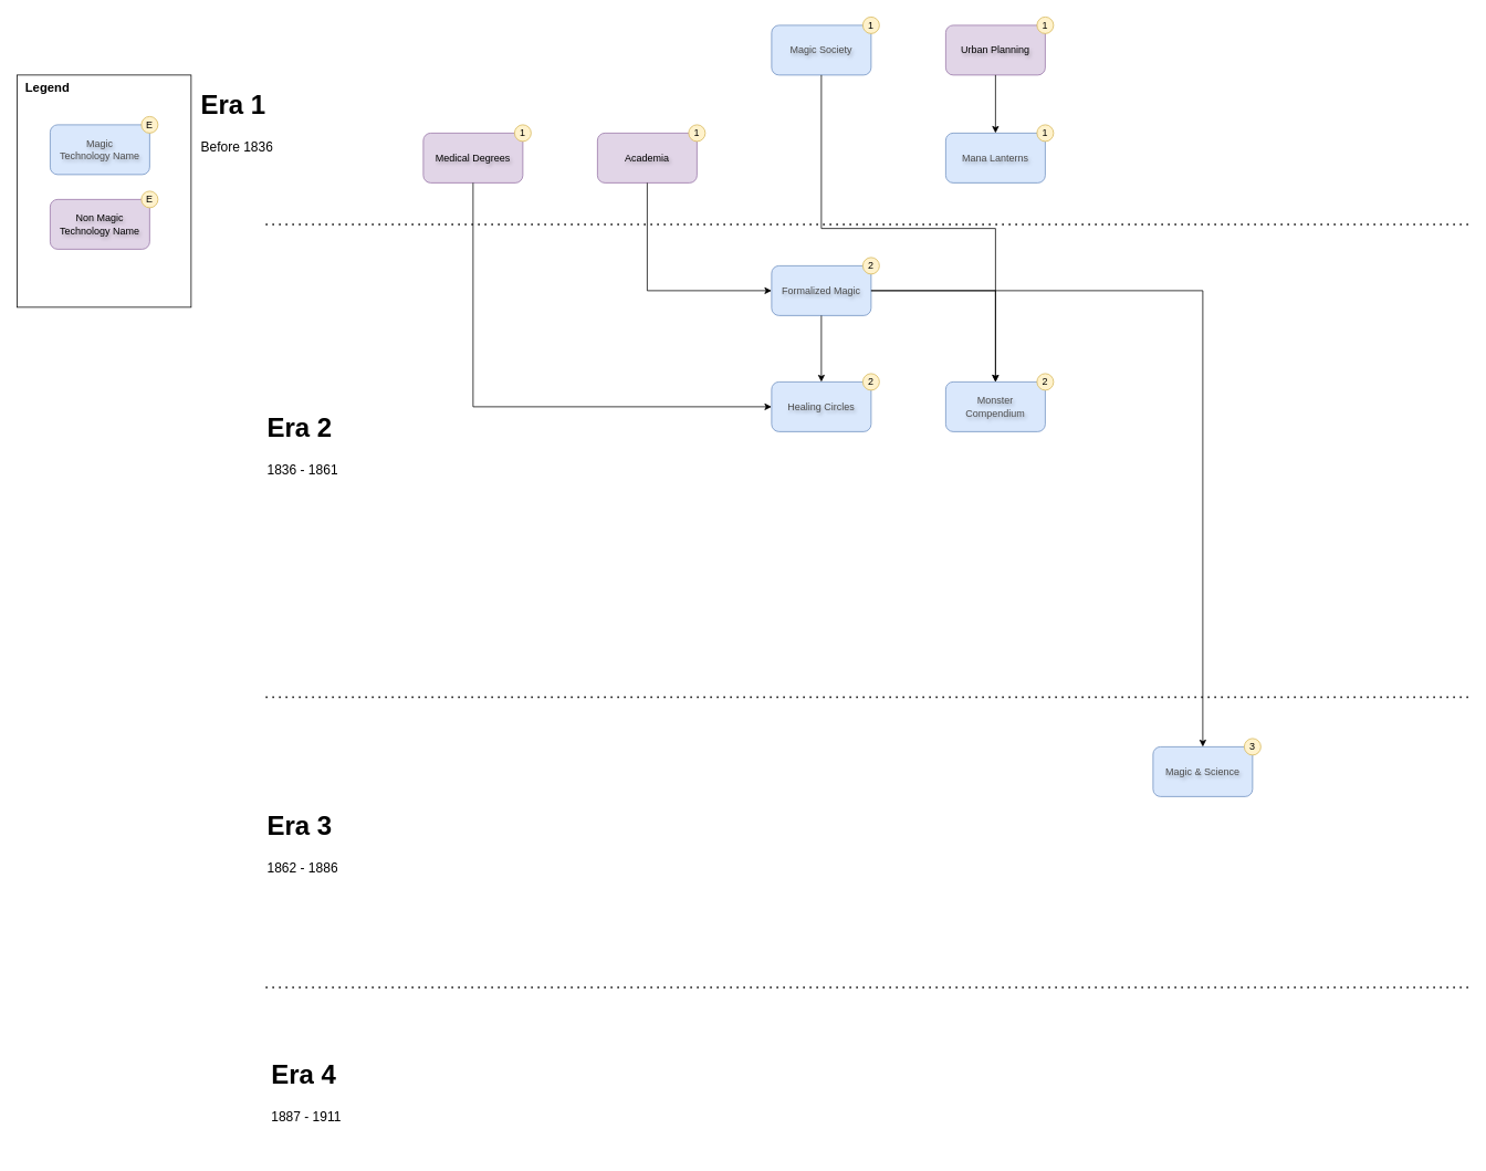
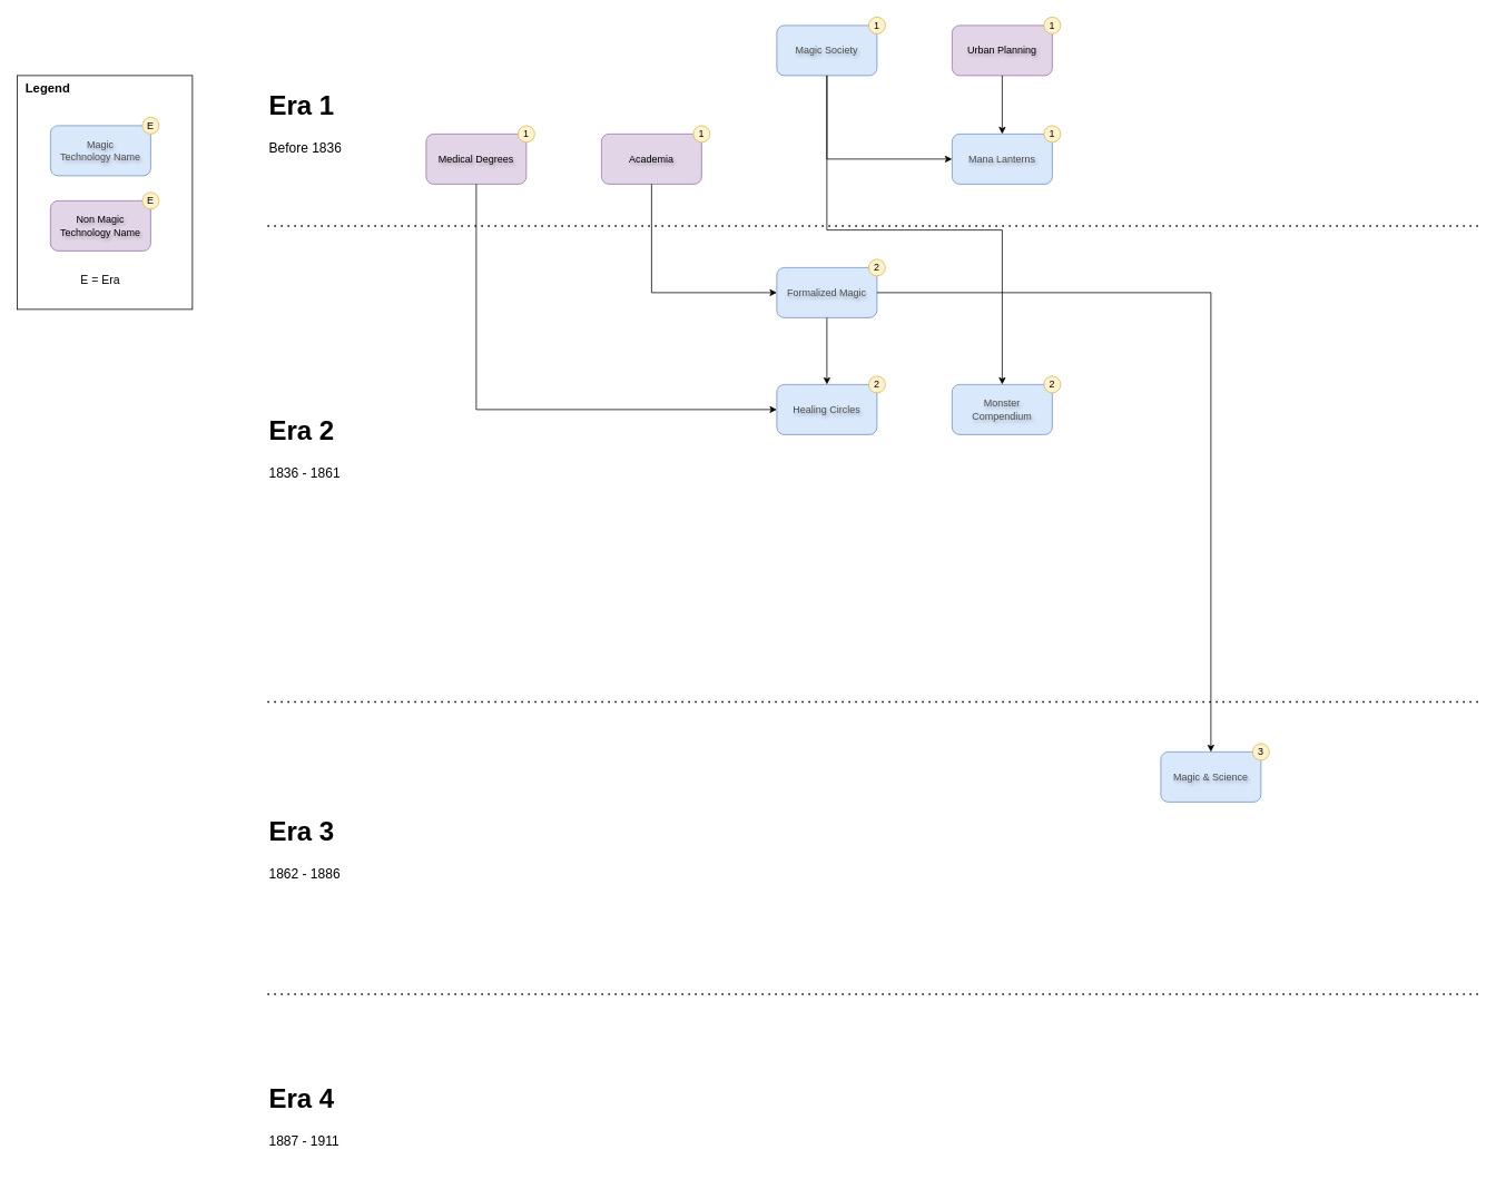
  <mxCell id="0" />
  <mxCell id="1" parent="0" />
  <mxCell id="2" value="&lt;font style=&quot;font-size: 15px;&quot;&gt;&lt;b&gt;&amp;nbsp; Legend&lt;/b&gt;&lt;/font&gt;" style="rounded=0;whiteSpace=wrap;html=1;align=left;verticalAlign=top;" parent="1" vertex="1"><mxGeometry x="20" y="90" width="210" height="280" as="geometry" /></mxCell>
  <mxCell id="3" value="" style="group;" parent="1" vertex="1" connectable="0"><mxGeometry x="930" y="20" width="130" height="70" as="geometry" /></mxCell>
  <mxCell id="4" value="Magic Society" style="rounded=1;whiteSpace=wrap;html=1;fillColor=#dae8fc;strokeColor=#6c8ebf;textShadow=1;fontColor=light-dark(#4D4D4D, #000000);" parent="3" vertex="1"><mxGeometry y="10" width="120" height="60" as="geometry" /></mxCell>
  <mxCell id="5" value="1" style="ellipse;whiteSpace=wrap;html=1;aspect=fixed;fillColor=#fff2cc;strokeColor=#d6b656;fontColor=#000000;" parent="3" vertex="1"><mxGeometry x="110" width="20" height="20" as="geometry" /></mxCell>
  <mxCell id="6" value="" style="group;" parent="1" vertex="1" connectable="0"><mxGeometry x="1140" y="150" width="130" height="70" as="geometry" /></mxCell>
  <mxCell id="7" value="Mana Lanterns" style="rounded=1;whiteSpace=wrap;html=1;fillColor=#dae8fc;strokeColor=#6c8ebf;textShadow=1;fontColor=light-dark(#4D4D4D, #000000);" parent="6" vertex="1"><mxGeometry y="10" width="120" height="60" as="geometry" /></mxCell>
  <mxCell id="8" value="1" style="ellipse;whiteSpace=wrap;html=1;aspect=fixed;fillColor=#fff2cc;strokeColor=#d6b656;fontColor=#000000;" parent="6" vertex="1"><mxGeometry x="110" width="20" height="20" as="geometry" /></mxCell>
  <mxCell id="9" value="" style="group;" parent="1" vertex="1" connectable="0"><mxGeometry x="930" y="310" width="130" height="70" as="geometry" /></mxCell>
  <mxCell id="10" value="Formalized Magic" style="rounded=1;whiteSpace=wrap;html=1;fillColor=#dae8fc;strokeColor=#6c8ebf;textShadow=1;fontColor=light-dark(#4D4D4D, #000000);" parent="9" vertex="1"><mxGeometry y="10" width="120" height="60" as="geometry" /></mxCell>
  <mxCell id="11" value="2" style="ellipse;whiteSpace=wrap;html=1;aspect=fixed;fillColor=#fff2cc;strokeColor=#d6b656;fontColor=#000000;" parent="9" vertex="1"><mxGeometry x="110" width="20" height="20" as="geometry" /></mxCell>
+ <mxCell id="12" style="edgeStyle=orthogonalEdgeStyle;rounded=0;orthogonalLoop=1;jettySize=auto;html=1;entryX=0;entryY=0.5;entryDx=0;entryDy=0;" parent="1" source="4" target="7" edge="1"><mxGeometry relative="1" as="geometry"><Array as="points"><mxPoint x="990" y="190" /></Array></mxGeometry></mxCell>
  <mxCell id="13" style="edgeStyle=orthogonalEdgeStyle;rounded=0;orthogonalLoop=1;jettySize=auto;html=1;exitX=0.5;exitY=1;exitDx=0;exitDy=0;" parent="1" source="4" target="45" edge="1"><mxGeometry relative="1" as="geometry" /></mxCell>
  <mxCell id="14" value="" style="group;" parent="1" vertex="1" connectable="0"><mxGeometry x="720" y="150" width="130" height="70" as="geometry" /></mxCell>
  <mxCell id="15" value="Academia" style="rounded=1;whiteSpace=wrap;html=1;fillColor=#e1d5e7;strokeColor=#9673a6;textShadow=1;fontColor=#000000;" parent="14" vertex="1"><mxGeometry y="10" width="120" height="60" as="geometry" /></mxCell>
  <mxCell id="16" value="1" style="ellipse;whiteSpace=wrap;html=1;aspect=fixed;fillColor=#fff2cc;strokeColor=#d6b656;fontColor=#000000;" parent="14" vertex="1"><mxGeometry x="110" width="20" height="20" as="geometry" /></mxCell>
  <mxCell id="17" style="edgeStyle=orthogonalEdgeStyle;rounded=0;orthogonalLoop=1;jettySize=auto;html=1;entryX=0;entryY=0.5;entryDx=0;entryDy=0;exitX=0.5;exitY=1;exitDx=0;exitDy=0;" parent="1" source="15" target="10" edge="1"><mxGeometry relative="1" as="geometry"><Array as="points"><mxPoint x="780" y="350" /></Array></mxGeometry></mxCell>
  <mxCell id="18" value="" style="endArrow=none;dashed=1;html=1;dashPattern=1 3;strokeWidth=2;rounded=0;" parent="1" edge="1"><mxGeometry width="50" height="50" relative="1" as="geometry"><mxPoint x="320" y="270" as="sourcePoint" /><mxPoint x="1770" y="270" as="targetPoint" /></mxGeometry></mxCell>
  <mxCell id="19" value="" style="endArrow=none;dashed=1;html=1;dashPattern=1 3;strokeWidth=2;rounded=0;" parent="1" edge="1"><mxGeometry width="50" height="50" relative="1" as="geometry"><mxPoint x="320" y="840" as="sourcePoint" /><mxPoint x="1770" y="840" as="targetPoint" /></mxGeometry></mxCell>
  <mxCell id="20" value="" style="endArrow=none;dashed=1;html=1;dashPattern=1 3;strokeWidth=2;rounded=0;" parent="1" edge="1"><mxGeometry width="50" height="50" relative="1" as="geometry"><mxPoint x="320" y="1190" as="sourcePoint" /><mxPoint x="1770" y="1190" as="targetPoint" /></mxGeometry></mxCell>
  <mxCell id="21" value="&lt;h1 style=&quot;margin-top: 0px;&quot;&gt;&lt;span style=&quot;background-color: transparent; color: light-dark(rgb(0, 0, 0), rgb(255, 255, 255));&quot;&gt;Era 2&lt;/span&gt;&lt;br&gt;&lt;/h1&gt;&lt;div&gt;&lt;span style=&quot;background-color: transparent;&quot;&gt;1836 - 1861&lt;br&gt;&lt;/span&gt;&lt;/div&gt;" style="text;html=1;whiteSpace=wrap;overflow=hidden;rounded=0;fontSize=16;" parent="1" vertex="1"><mxGeometry x="320" y="490" width="110" height="100" as="geometry" /></mxCell>
- <mxCell id="22" value="&lt;h1 style=&quot;margin-top: 0px;&quot;&gt;&lt;span style=&quot;background-color: transparent; color: light-dark(rgb(0, 0, 0), rgb(255, 255, 255));&quot;&gt;Era 1&lt;/span&gt;&lt;br&gt;&lt;/h1&gt;&lt;div&gt;&lt;span style=&quot;background-color: transparent;&quot;&gt;Before 1836&lt;br&gt;&lt;/span&gt;&lt;/div&gt;" style="text;html=1;whiteSpace=wrap;overflow=hidden;rounded=0;fontSize=16;" parent="1" vertex="1"><mxGeometry x="240" y="100" width="110" height="100" as="geometry" /></mxCell>
+ <mxCell id="22" value="&lt;h1 style=&quot;margin-top: 0px;&quot;&gt;&lt;span style=&quot;background-color: transparent; color: light-dark(rgb(0, 0, 0), rgb(255, 255, 255));&quot;&gt;Era 1&lt;/span&gt;&lt;br&gt;&lt;/h1&gt;&lt;div&gt;&lt;span style=&quot;background-color: transparent;&quot;&gt;Before 1836&lt;br&gt;&lt;/span&gt;&lt;/div&gt;" style="text;html=1;whiteSpace=wrap;overflow=hidden;rounded=0;fontSize=16;" parent="1" vertex="1"><mxGeometry x="320" y="100" width="110" height="100" as="geometry" /></mxCell>
  <mxCell id="23" value="&lt;h1 style=&quot;margin-top: 0px;&quot;&gt;&lt;span style=&quot;background-color: transparent; color: light-dark(rgb(0, 0, 0), rgb(255, 255, 255));&quot;&gt;Era 3&lt;/span&gt;&lt;br&gt;&lt;/h1&gt;&lt;div&gt;&lt;span style=&quot;background-color: transparent;&quot;&gt;1862 - 1886&lt;br&gt;&lt;/span&gt;&lt;/div&gt;" style="text;html=1;whiteSpace=wrap;overflow=hidden;rounded=0;fontSize=16;" parent="1" vertex="1"><mxGeometry x="320" y="970" width="110" height="100" as="geometry" /></mxCell>
- <mxCell id="24" value="&lt;h1 style=&quot;margin-top: 0px;&quot;&gt;&lt;span style=&quot;background-color: transparent; color: light-dark(rgb(0, 0, 0), rgb(255, 255, 255));&quot;&gt;Era 4&lt;/span&gt;&lt;br&gt;&lt;/h1&gt;&lt;div&gt;&lt;span style=&quot;background-color: transparent;&quot;&gt;1887 - 1911&lt;br&gt;&lt;/span&gt;&lt;/div&gt;" style="text;html=1;whiteSpace=wrap;overflow=hidden;rounded=0;fontSize=16;" parent="1" vertex="1"><mxGeometry x="325" y="1270" width="110" height="100" as="geometry" /></mxCell>
+ <mxCell id="24" value="&lt;h1 style=&quot;margin-top: 0px;&quot;&gt;&lt;span style=&quot;background-color: transparent; color: light-dark(rgb(0, 0, 0), rgb(255, 255, 255));&quot;&gt;Era 4&lt;/span&gt;&lt;br&gt;&lt;/h1&gt;&lt;div&gt;&lt;span style=&quot;background-color: transparent;&quot;&gt;1887 - 1911&lt;br&gt;&lt;/span&gt;&lt;/div&gt;" style="text;html=1;whiteSpace=wrap;overflow=hidden;rounded=0;fontSize=16;" parent="1" vertex="1"><mxGeometry x="320" y="1290" width="110" height="100" as="geometry" /></mxCell>
  <mxCell id="25" value="" style="group;" parent="1" vertex="1" connectable="0"><mxGeometry x="60" y="230" width="130" height="70" as="geometry" /></mxCell>
  <mxCell id="26" value="&lt;font style=&quot;color: rgb(0, 0, 0);&quot;&gt;No&lt;span style=&quot;background-color: transparent;&quot;&gt;n Magic&lt;/span&gt;&lt;/font&gt;&lt;div&gt;&lt;font style=&quot;color: rgb(0, 0, 0);&quot;&gt;Technology Name&lt;/font&gt;&lt;/div&gt;" style="rounded=1;whiteSpace=wrap;html=1;fillColor=#e1d5e7;strokeColor=#9673a6;textShadow=1;fontColor=#000000;" parent="25" vertex="1"><mxGeometry y="10" width="120" height="60" as="geometry" /></mxCell>
  <mxCell id="27" value="E" style="ellipse;whiteSpace=wrap;html=1;aspect=fixed;fillColor=#fff2cc;strokeColor=#d6b656;fontColor=#000000;" parent="25" vertex="1"><mxGeometry x="110" width="20" height="20" as="geometry" /></mxCell>
+ <mxCell id="28" value="&lt;font style=&quot;font-size: 14px;&quot;&gt;E = Era&lt;/font&gt;" style="text;html=1;align=center;verticalAlign=middle;whiteSpace=wrap;rounded=0;" parent="1" vertex="1"><mxGeometry x="90" y="320" width="60" height="30" as="geometry" /></mxCell>
  <mxCell id="29" value="" style="group" parent="1" vertex="1" connectable="0"><mxGeometry x="60" y="140" width="130" height="70" as="geometry" /></mxCell>
  <mxCell id="30" value="Magic&lt;br&gt;Technology Name" style="rounded=1;whiteSpace=wrap;html=1;fillColor=#dae8fc;strokeColor=#6c8ebf;textShadow=1;fontColor=light-dark(#4D4D4D, #000000);" parent="29" vertex="1"><mxGeometry y="10" width="120" height="60" as="geometry" /></mxCell>
  <mxCell id="31" value="E" style="ellipse;whiteSpace=wrap;html=1;aspect=fixed;fillColor=#fff2cc;strokeColor=#d6b656;fontColor=#000000;" parent="29" vertex="1"><mxGeometry x="110" width="20" height="20" as="geometry" /></mxCell>
  <mxCell id="32" value="" style="group;" parent="1" vertex="1" connectable="0"><mxGeometry x="930" y="450" width="130" height="70" as="geometry" /></mxCell>
  <mxCell id="33" value="Healing Circles" style="rounded=1;whiteSpace=wrap;html=1;fillColor=#dae8fc;strokeColor=#6c8ebf;textShadow=1;fontColor=light-dark(#4D4D4D, #000000);" parent="32" vertex="1"><mxGeometry y="10" width="120" height="60" as="geometry" /></mxCell>
  <mxCell id="34" value="2" style="ellipse;whiteSpace=wrap;html=1;aspect=fixed;fillColor=#fff2cc;strokeColor=#d6b656;fontColor=#000000;" parent="32" vertex="1"><mxGeometry x="110" width="20" height="20" as="geometry" /></mxCell>
  <mxCell id="35" value="" style="group;" vertex="1" connectable="0" parent="1"><mxGeometry x="1140" y="20" width="130" height="70" as="geometry" /></mxCell>
  <mxCell id="36" value="Urban Planning" style="rounded=1;whiteSpace=wrap;html=1;fillColor=#e1d5e7;strokeColor=#9673a6;textShadow=1;fontColor=#000000;" vertex="1" parent="35"><mxGeometry y="10" width="120" height="60" as="geometry" /></mxCell>
  <mxCell id="37" value="1" style="ellipse;whiteSpace=wrap;html=1;aspect=fixed;fillColor=#fff2cc;strokeColor=#d6b656;fontColor=#000000;" vertex="1" parent="35"><mxGeometry x="110" width="20" height="20" as="geometry" /></mxCell>
  <mxCell id="38" style="edgeStyle=orthogonalEdgeStyle;rounded=0;orthogonalLoop=1;jettySize=auto;html=1;entryX=0.5;entryY=0;entryDx=0;entryDy=0;" edge="1" parent="1" source="36" target="7"><mxGeometry relative="1" as="geometry"><Array as="points" /></mxGeometry></mxCell>
  <mxCell id="39" style="edgeStyle=orthogonalEdgeStyle;rounded=0;orthogonalLoop=1;jettySize=auto;html=1;entryX=0.5;entryY=0;entryDx=0;entryDy=0;" edge="1" parent="1" source="10" target="33"><mxGeometry relative="1" as="geometry" /></mxCell>
  <mxCell id="40" value="" style="group;" vertex="1" connectable="0" parent="1"><mxGeometry x="510" y="150" width="130" height="70" as="geometry" /></mxCell>
  <mxCell id="41" value="Medical Degrees" style="rounded=1;whiteSpace=wrap;html=1;fillColor=#e1d5e7;strokeColor=#9673a6;textShadow=1;fontColor=#000000;" vertex="1" parent="40"><mxGeometry y="10" width="120" height="60" as="geometry" /></mxCell>
  <mxCell id="42" value="1" style="ellipse;whiteSpace=wrap;html=1;aspect=fixed;fillColor=#fff2cc;strokeColor=#d6b656;fontColor=#000000;" vertex="1" parent="40"><mxGeometry x="110" width="20" height="20" as="geometry" /></mxCell>
  <mxCell id="43" style="edgeStyle=orthogonalEdgeStyle;rounded=0;orthogonalLoop=1;jettySize=auto;html=1;entryX=0;entryY=0.5;entryDx=0;entryDy=0;" edge="1" parent="1" source="41" target="33"><mxGeometry relative="1" as="geometry"><Array as="points"><mxPoint x="570" y="490" /></Array></mxGeometry></mxCell>
  <mxCell id="44" value="" style="group;" vertex="1" connectable="0" parent="1"><mxGeometry x="1140" y="450" width="130" height="70" as="geometry" /></mxCell>
  <mxCell id="45" value="Monster Compendium" style="rounded=1;whiteSpace=wrap;html=1;fillColor=#dae8fc;strokeColor=#6c8ebf;textShadow=1;fontColor=light-dark(#4D4D4D, #000000);" vertex="1" parent="44"><mxGeometry y="10" width="120" height="60" as="geometry" /></mxCell>
  <mxCell id="46" value="2" style="ellipse;whiteSpace=wrap;html=1;aspect=fixed;fillColor=#fff2cc;strokeColor=#d6b656;fontColor=#000000;" vertex="1" parent="44"><mxGeometry x="110" width="20" height="20" as="geometry" /></mxCell>
  <mxCell id="47" value="" style="group;" vertex="1" connectable="0" parent="1"><mxGeometry x="1390" y="890" width="130" height="70" as="geometry" /></mxCell>
  <mxCell id="48" value="Magic &amp;amp; Science" style="rounded=1;whiteSpace=wrap;html=1;fillColor=#dae8fc;strokeColor=#6c8ebf;textShadow=1;fontColor=light-dark(#4D4D4D, #000000);" vertex="1" parent="47"><mxGeometry y="10" width="120" height="60" as="geometry" /></mxCell>
  <mxCell id="49" value="3" style="ellipse;whiteSpace=wrap;html=1;aspect=fixed;fillColor=#fff2cc;strokeColor=#d6b656;fontColor=#000000;" vertex="1" parent="47"><mxGeometry x="110" width="20" height="20" as="geometry" /></mxCell>
- <mxCell id="50" style="edgeStyle=orthogonalEdgeStyle;rounded=0;orthogonalLoop=1;jettySize=auto;html=1;entryX=0.5;entryY=0;entryDx=0;entryDy=0;" edge="1" parent="1" source="10" target="45"><mxGeometry relative="1" as="geometry"><mxPoint x="1200" y="460" as="targetPoint" /></mxGeometry></mxCell>
  <mxCell id="51" style="edgeStyle=orthogonalEdgeStyle;rounded=0;orthogonalLoop=1;jettySize=auto;html=1;entryX=0.5;entryY=0;entryDx=0;entryDy=0;" edge="1" parent="1" source="10" target="48"><mxGeometry relative="1" as="geometry" /></mxCell>
